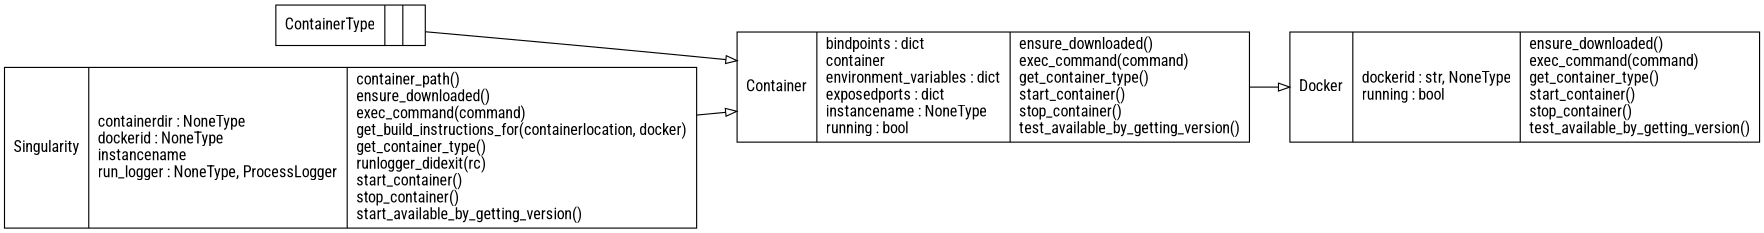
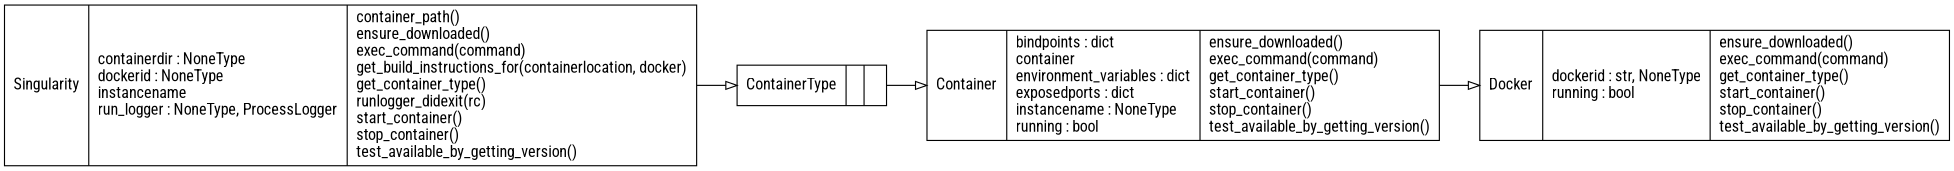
  digraph {
    fontname="Roboto Condensed"
    rankdir=LR
    node [fontname="Roboto Condensed" shape=record]
    edge [arrowhead=empty arrowtail=none fontname="Roboto Condensed"]
    n1 [label="{Container|bindpoints : dict\lcontainer\lenvironment_variables : dict\lexposedports : dict\linstancename : NoneType\lrunning : bool\l|ensure_downloaded()\lexec_command(command)\lget_container_type()\lstart_container()\lstop_container()\ltest_available_by_getting_version()\l}"]
    n2 [label="{Docker|dockerid : str, NoneType\lrunning : bool\l|ensure_downloaded()\lexec_command(command)\lget_container_type()\lstart_container()\lstop_container()\ltest_available_by_getting_version()\l}"]
    n3 [label="{ContainerType|\l|}"]
-   n4 [label="{Singularity|containerdir : NoneType\ldockerid : NoneType\linstancename\lrun_logger : NoneType, ProcessLogger\l|container_path()\lensure_downloaded()\lexec_command(command)\lget_build_instructions_for(containerlocation, docker)\lget_container_type()\lrunlogger_didexit(rc)\lstart_container()\lstop_container()\lstart_available_by_getting_version()\l}"]
+   n4 [label="{Singularity|containerdir : NoneType\ldockerid : NoneType\linstancename\lrun_logger : NoneType, ProcessLogger\l|container_path()\lensure_downloaded()\lexec_command(command)\lget_build_instructions_for(containerlocation, docker)\lget_container_type()\lrunlogger_didexit(rc)\lstart_container()\lstop_container()\ltest_available_by_getting_version()\l}"]
    n1 -> n2
    n3 -> n1
-   n4 -> n1
+   n4 -> n3
  }
